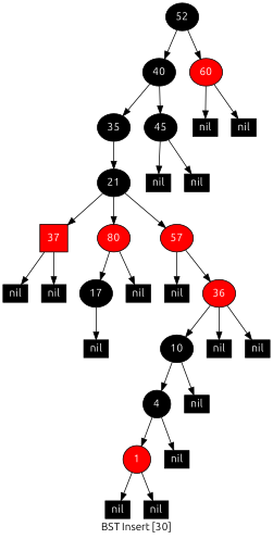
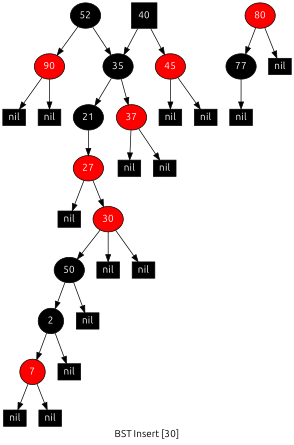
  digraph {
    fontname=Ubuntu
    label="BST Insert [30]"
    node [fillcolor=black fontcolor=white fontname=Ubuntu style=filled shape=box]
    edge [fontname=Ubuntu]
    n1 [label=52 width=0.5 shape=""]
-   40 [width=0.5 shape=""]
-   60 [fillcolor=red width=0.5 shape=""]
+   40 [width=0.5]
+   60 [fillcolor=red width=0.5 label=90 shape=""]
    35 [width=0.5 shape=""]
-   45 [width=0.5 shape=""]
+   45 [fillcolor=red width=0.5 shape=""]
    n6 [height=0.2 label=nil width=0.3]
    n7 [height=0.2 label=nil width=0.3]
    21 [width=0.5 shape=""]
-   37 [fillcolor=red width=0.5]
+   37 [fillcolor=red width=0.5 shape=""]
    n10 [height=0.2 label=nil width=0.3]
    n11 [height=0.2 label=nil width=0.3]
    n12 [fillcolor=red label=80 width=0.5 shape=""]
-   27 [fillcolor=red width=0.5 label=57 shape=""]
+   27 [fillcolor=red width=0.5 shape=""]
    n14 [height=0.2 label=nil width=0.3]
    n15 [height=0.2 label=nil width=0.3]
-   17 [width=0.5 shape=""]
+   17 [width=0.5 label=77 shape=""]
    n17 [height=0.2 label=nil width=0.3]
    n18 [height=0.2 label=nil width=0.3]
-   30 [fillcolor=red width=0.5 label=36 shape=""]
+   30 [fillcolor=red width=0.5 shape=""]
    n20 [height=0.2 label=nil width=0.3]
-   10 [width=0.5 shape=""]
+   10 [width=0.5 label=50 shape=""]
    n22 [height=0.2 label=nil width=0.3]
    n23 [height=0.2 label=nil width=0.3]
-   4 [width=0.5 shape=""]
+   4 [width=0.5 label=2 shape=""]
    n25 [height=0.2 label=nil width=0.3]
-   1 [fillcolor=red width=0.5 shape=""]
+   1 [fillcolor=red width=0.5 label=7 shape=""]
    n27 [height=0.2 label=nil width=0.3]
    n28 [height=0.2 label=nil width=0.3]
    n29 [height=0.2 label=nil width=0.3]
-   n1 -> 40
+   n1 -> 35
    n1 -> 60
    40 -> 35
    40 -> 45
    60 -> n6
    60 -> n7
    35 -> 21
-   21 -> 37
+   35 -> 37
    45 -> n10
    45 -> n11
-   21 -> n12
    21 -> 27
    37 -> n14
    37 -> n15
    n12 -> 17
    n12 -> n17
    27 -> n18
    27 -> 30
    17 -> n20
    30 -> 10
    30 -> n22
    30 -> n23
    10 -> 4
    10 -> n25
    4 -> 1
    4 -> n27
    1 -> n28
    1 -> n29
  }
